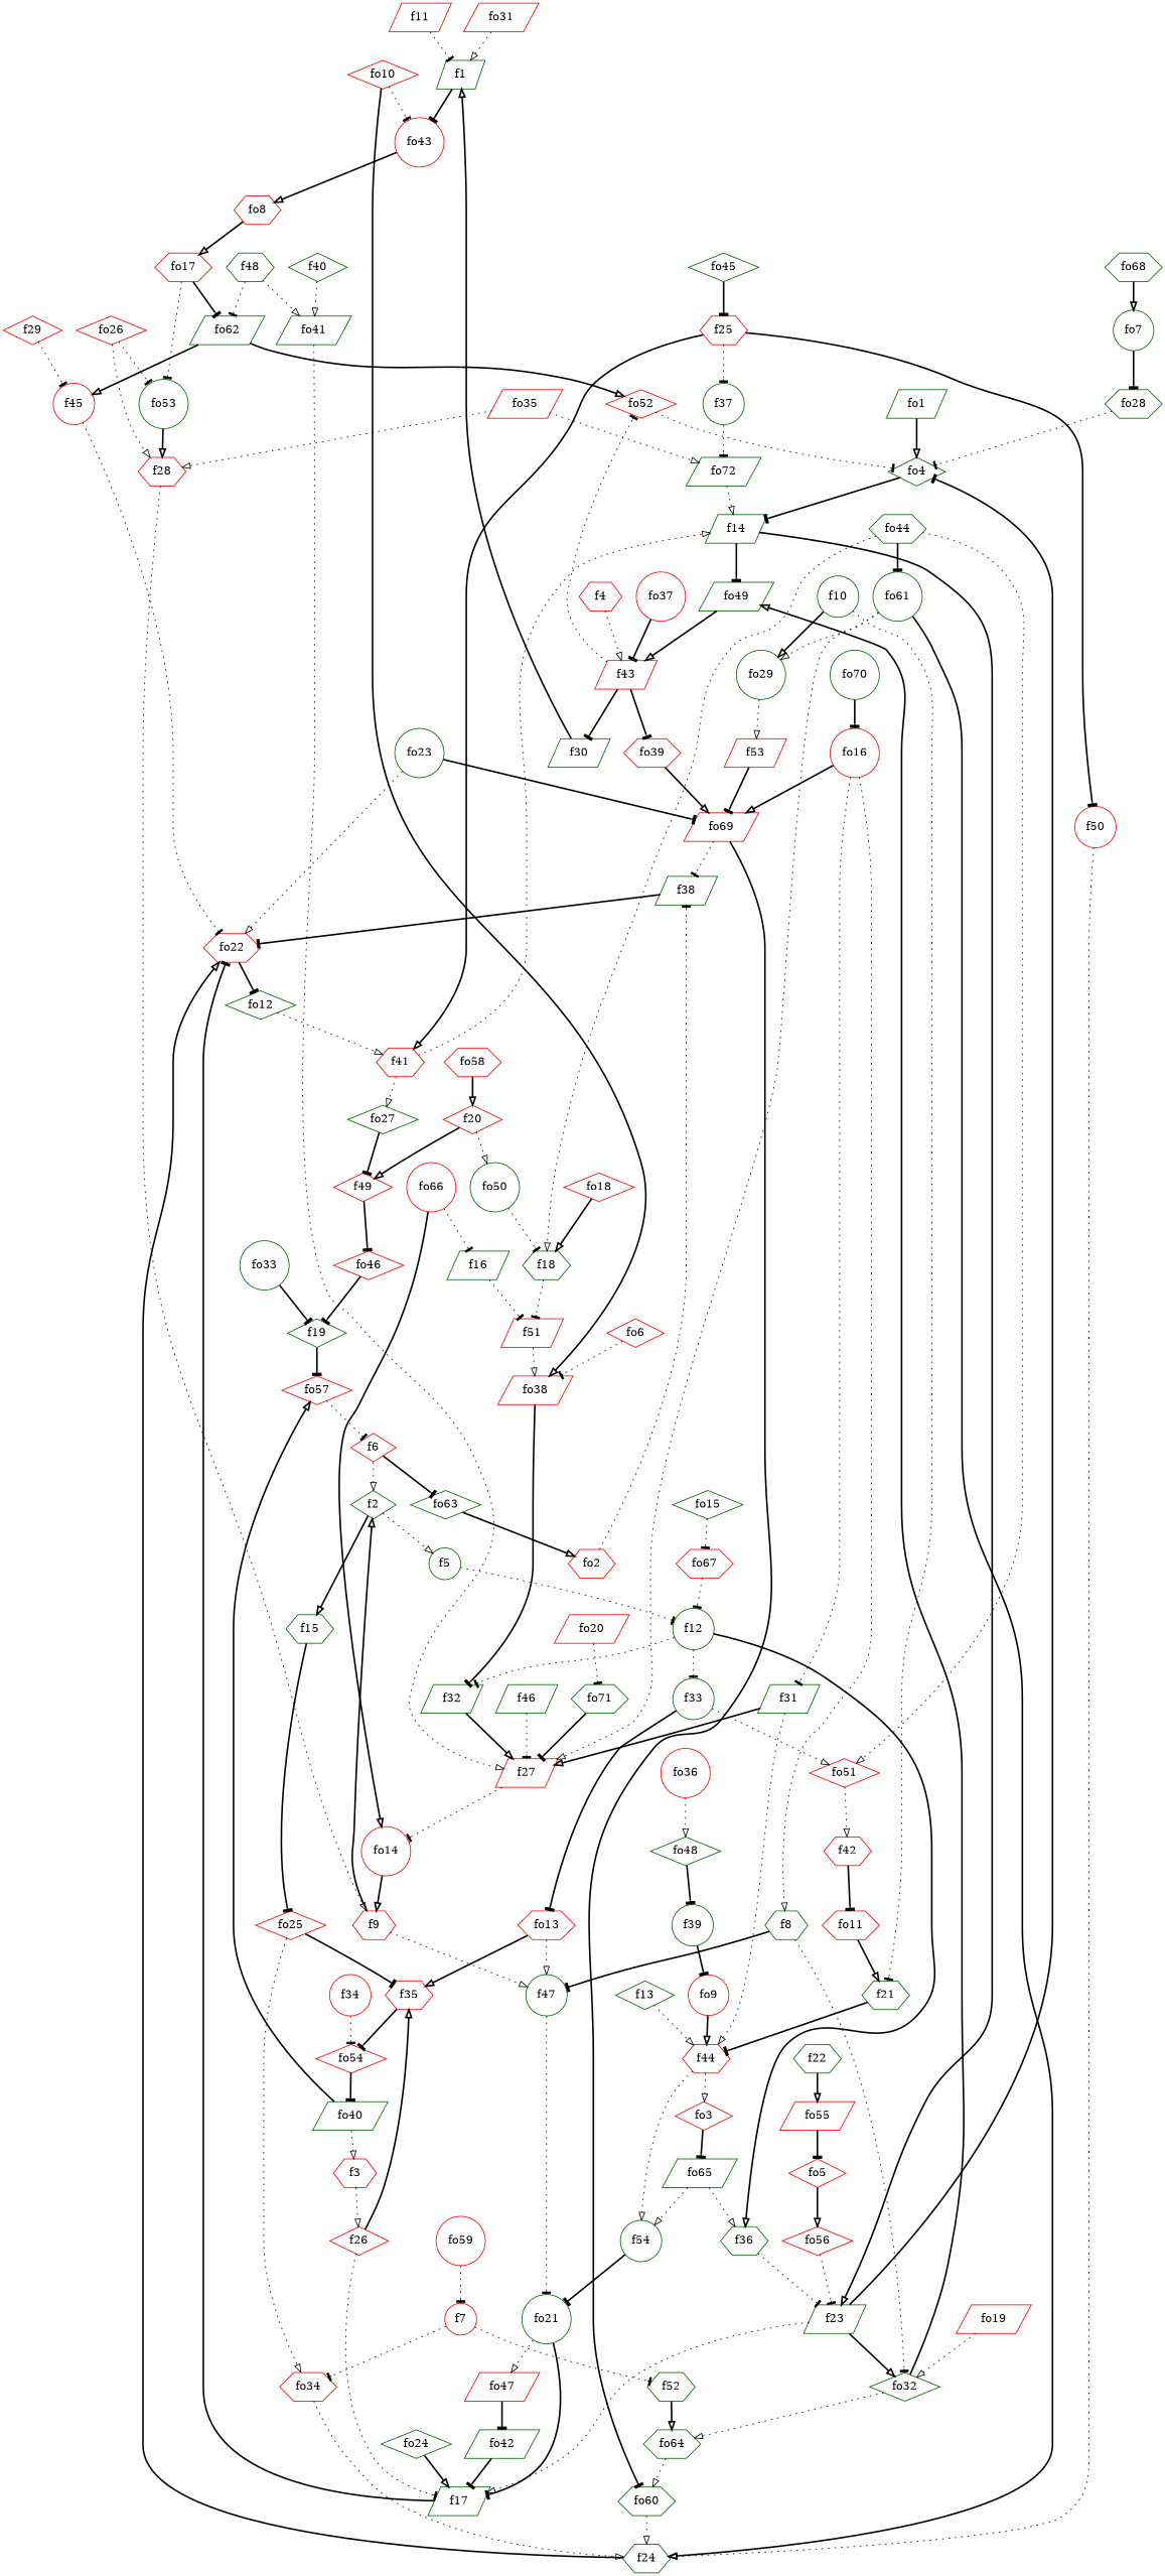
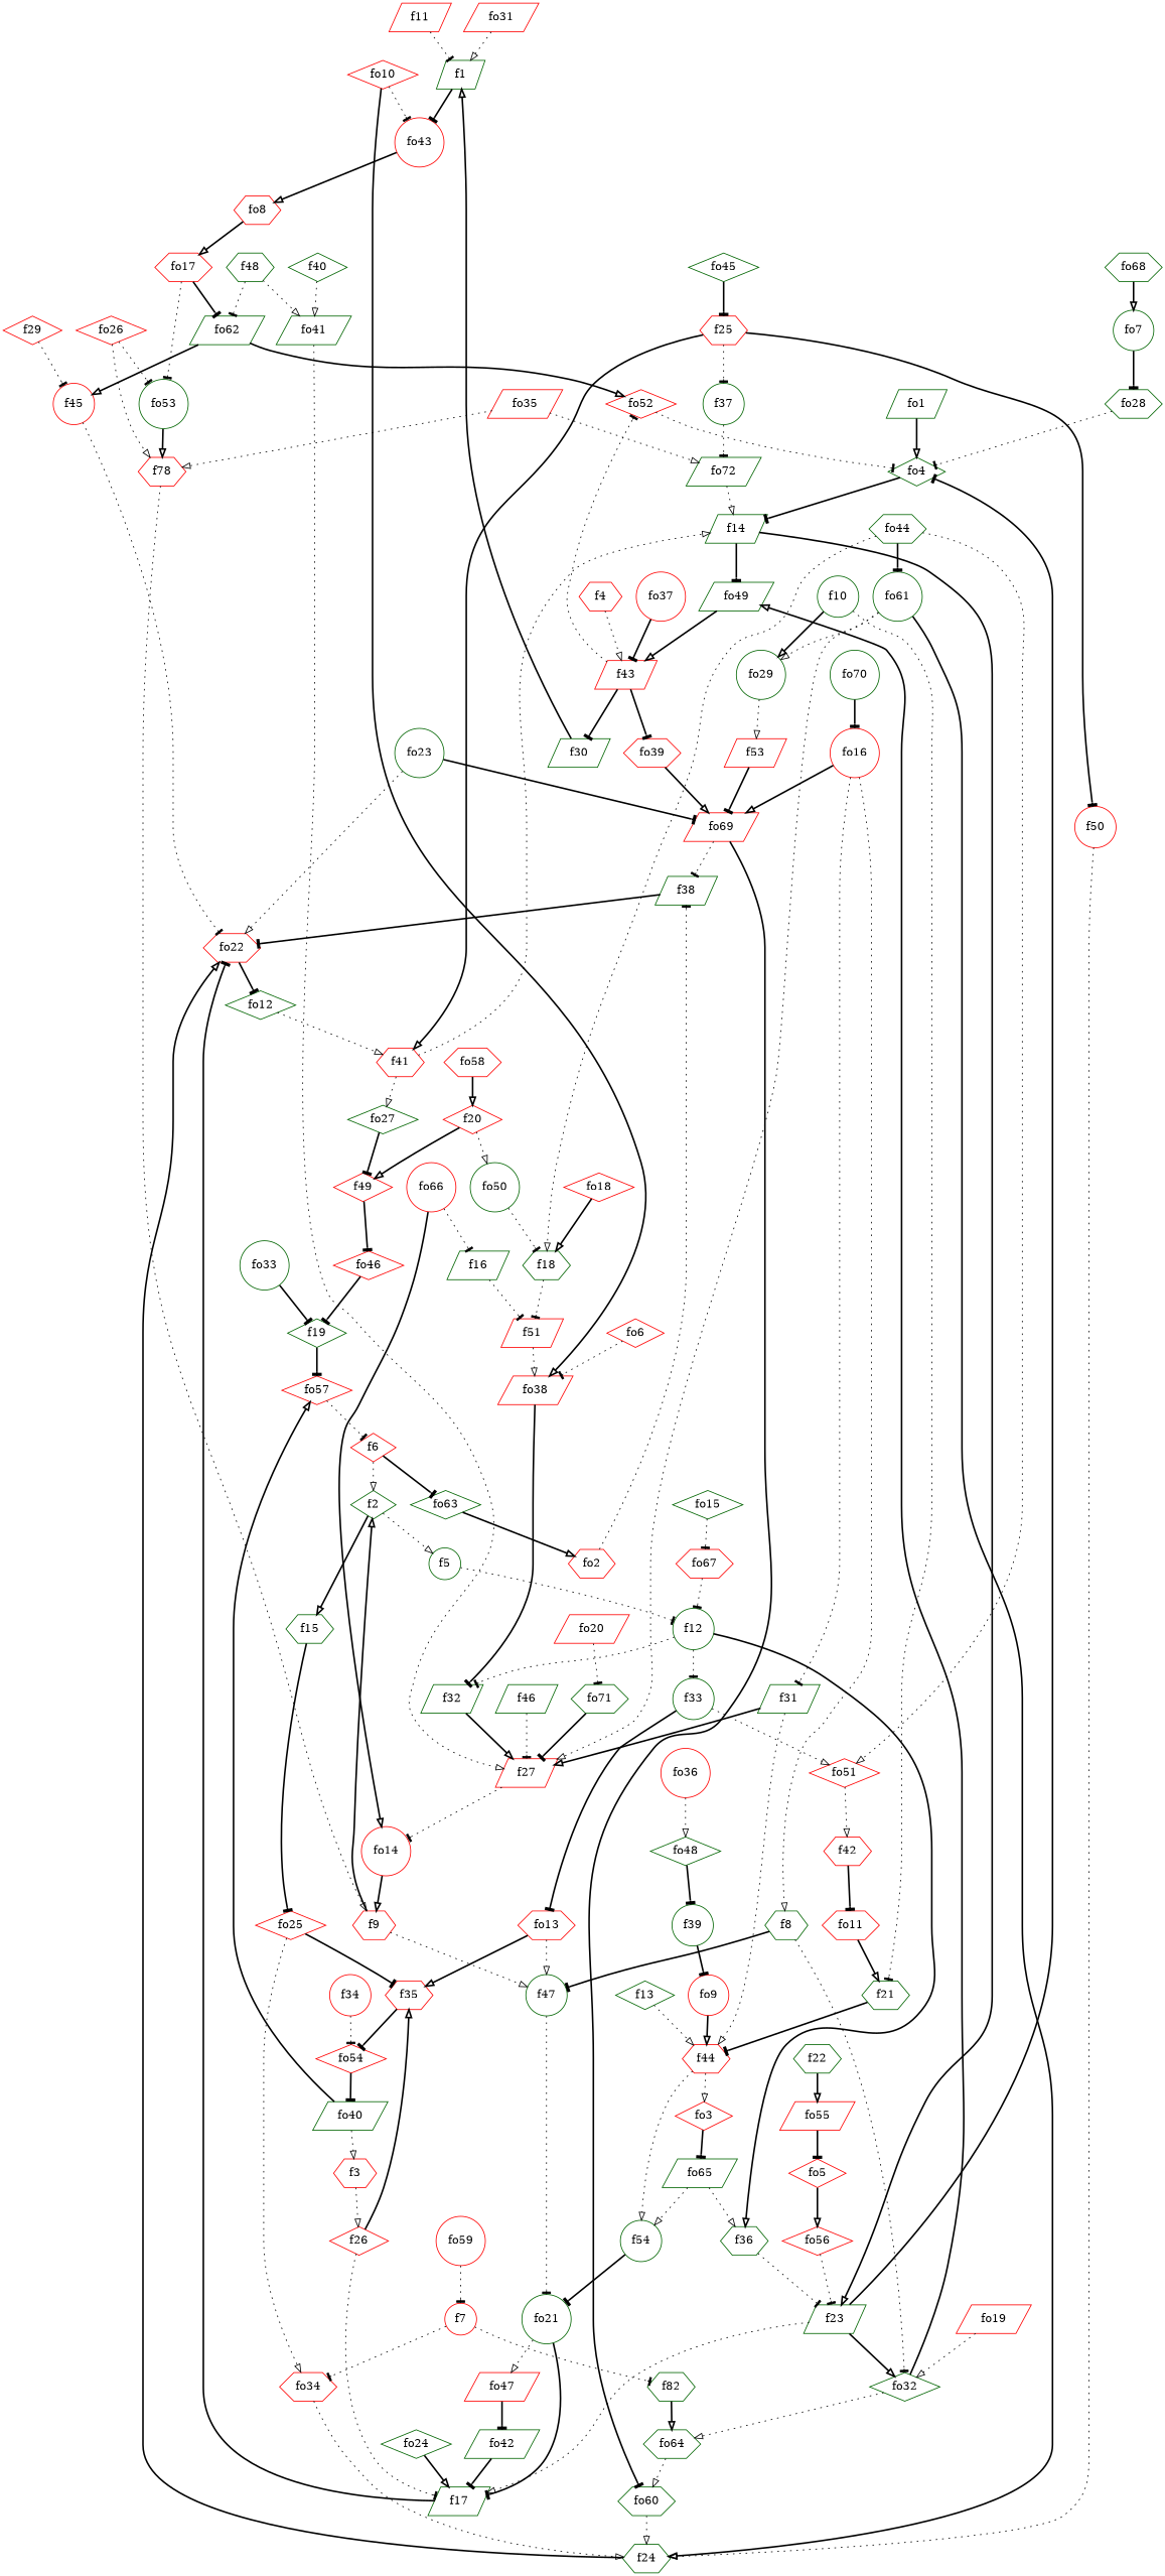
  strict digraph {
    fontname="DejaVu Serif"
    node [color=darkgreen fontname="DejaVu Serif" shape=hexagon]
    edge [arrowhead=onormal fontname="DejaVu Serif" style=dotted weight=2]
    f1 [shape=parallelogram]
    fo43 [color=red shape=circle]
    fo8 [color=red]
    f2 [shape=diamond]
    f5 [shape=circle]
    f15
    f12 [shape=circle]
    fo25 [color=red shape=diamond]
    f3 [color=red]
    f26 [color=red shape=diamond]
    f17 [shape=parallelogram]
    f35 [color=red]
    f4 [color=red]
    f43 [color=red shape=parallelogram]
    f30 [shape=parallelogram]
    fo39 [color=red]
    fo52 [color=red shape=diamond]
    f32 [shape=parallelogram]
    f33 [shape=circle]
    f36
    f6 [color=red shape=diamond]
    fo63 [shape=diamond]
    fo2 [color=red]
    f7 [color=red shape=circle]
-   f52
+   f52 [label=f82]
    fo34 [color=red]
    fo64
    f24
    f47 [shape=circle]
    f8
    fo32 [shape=diamond]
    fo21 [shape=circle]
    fo49 [shape=parallelogram]
    f9 [color=red]
    f10 [shape=circle]
    f21
    fo29 [shape=circle]
    f44 [color=red]
    f53 [color=red shape=parallelogram]
    f11 [color=red shape=parallelogram]
    f27 [color=red shape=parallelogram]
    fo13 [color=red]
    fo51 [color=red shape=diamond]
    f23 [shape=parallelogram]
    f13 [shape=diamond]
    f54 [shape=circle]
    fo3 [color=red shape=diamond]
    f14 [shape=parallelogram]
    fo4 [shape=diamond]
    f16 [shape=parallelogram]
    f51 [color=red shape=parallelogram]
    fo38 [color=red shape=parallelogram]
    fo22 [color=red]
    fo12 [shape=diamond]
    f18
    f19 [shape=diamond]
    fo57 [color=red shape=diamond]
    f20 [color=red shape=diamond]
    f49 [color=red shape=diamond]
    fo50 [shape=circle]
    fo46 [color=red shape=diamond]
    fo55 [color=red shape=parallelogram]
    f22
    fo5 [color=red shape=diamond]
    f25 [color=red]
    f37 [shape=circle]
    f41 [color=red]
    f50 [color=red shape=circle]
    fo72 [shape=parallelogram]
    fo27 [shape=diamond]
    fo54 [color=red shape=diamond]
    fo14 [color=red shape=circle]
-   f28 [color=red]
+   f28 [color=red label=f78]
    f29 [color=red shape=diamond]
    f45 [color=red shape=circle]
    f31 [shape=parallelogram]
    f42 [color=red]
    f34 [color=red shape=circle]
    fo40 [shape=parallelogram]
    f38 [shape=parallelogram]
    f39 [shape=circle]
    fo9 [color=red shape=circle]
    f40 [shape=diamond]
    fo41 [shape=parallelogram]
    fo11 [color=red]
    fo69 [color=red shape=parallelogram]
    fo65 [shape=parallelogram]
    f46 [shape=parallelogram]
    fo47 [color=red shape=parallelogram]
    f48
    fo62 [shape=parallelogram]
    fo60
    fo1 [shape=parallelogram]
    fo56 [color=red shape=diamond]
    fo6 [color=red shape=diamond]
    fo7 [shape=circle]
    fo28
    fo17 [color=red]
    fo53 [shape=circle]
    fo10 [color=red shape=diamond]
    fo15 [shape=diamond]
    fo67 [color=red]
    fo16 [color=red shape=circle]
    fo18 [color=red shape=diamond]
    fo19 [color=red shape=parallelogram]
    fo20 [color=red shape=parallelogram]
    fo71
    fo42 [shape=parallelogram]
    fo23 [shape=circle]
    fo24 [shape=diamond]
    fo26 [color=red shape=diamond]
    fo36 [color=red shape=circle]
    fo48 [shape=diamond]
    fo31 [color=red shape=parallelogram]
    fo33 [shape=circle]
    fo35 [color=red shape=parallelogram]
    fo37 [color=red shape=circle]
    fo44
    fo61 [shape=circle]
    fo45 [shape=diamond]
    fo58 [color=red]
    fo59 [color=red shape=circle]
    fo66 [color=red shape=circle]
    fo68
    fo70 [shape=circle]
    f1 -> fo43 [arrowhead=tee style=bold]
    fo43 -> fo8 [style=bold]
    fo8 -> fo17 [style=bold]
    f2 -> f5
    f2 -> f15 [style=bold]
    f5 -> f12 [arrowhead=tee]
    f15 -> fo25 [arrowhead=tee style=bold]
    f12 -> f32 [arrowhead=tee]
    f12 -> f33 [arrowhead=tee]
    f12 -> f36 [style=bold]
    fo25 -> f35 [arrowhead=tee style=bold]
    fo25 -> fo34
    f3 -> f26
    f26 -> f17 [arrowhead=tee]
    f26 -> f35 [style=bold]
    f17 -> fo22 [arrowhead=tee style=bold]
    f35 -> fo54 [arrowhead=tee style=bold]
    f4 -> f43
    f43 -> f30 [arrowhead=tee style=bold]
    f43 -> fo39 [arrowhead=tee style=bold]
    f43 -> fo52 [arrowhead=tee]
    f30 -> f1 [style=bold]
    fo39 -> fo69 [style=bold]
    fo52 -> fo4 [arrowhead=tee]
    f32 -> f27 [style=bold]
    f33 -> fo13 [arrowhead=tee style=bold]
    f33 -> fo51
    f36 -> f23 [arrowhead=tee]
    f6 -> f2
    f6 -> fo63 [arrowhead=tee style=bold]
    fo63 -> fo2 [style=bold]
    fo2 -> f38 [arrowhead=tee]
    f7 -> f52 [arrowhead=tee]
    f7 -> fo34 [arrowhead=tee]
    f52 -> fo64 [style=bold]
    fo34 -> f24
    fo64 -> fo60
    f24 -> fo22 [style=bold]
    f47 -> fo21 [arrowhead=tee]
    f8 -> f47 [arrowhead=tee style=bold]
    f8 -> fo32 [arrowhead=tee]
    fo32 -> fo64
    fo32 -> fo49 [style=bold]
    fo21 -> f17 [arrowhead=tee style=bold]
    fo21 -> fo47
    fo49 -> f43 [style=bold]
    f9 -> f2 [style=bold]
    f9 -> f47
    f10 -> f21 [arrowhead=tee]
    f10 -> fo29 [style=bold]
    f21 -> f44 [arrowhead=tee style=bold]
    fo29 -> f53
    f44 -> f54
    f44 -> fo3
    f53 -> fo69 [arrowhead=tee style=bold]
    f11 -> f1 [arrowhead=tee]
    f27 -> fo14 [arrowhead=tee]
    fo13 -> f35 [style=bold]
    fo13 -> f47
    fo51 -> f42
    f23 -> f17
    f23 -> fo32 [style=bold]
    f23 -> fo4 [arrowhead=tee style=bold]
    f13 -> f44
    f54 -> fo21 [arrowhead=tee style=bold]
    fo3 -> fo65 [arrowhead=tee style=bold]
    f14 -> fo49 [arrowhead=tee style=bold]
    f14 -> f23 [style=bold]
    fo4 -> f14 [arrowhead=tee style=bold]
    f16 -> f51 [arrowhead=tee]
    f51 -> fo38
    fo38 -> f32 [arrowhead=tee style=bold]
    fo22 -> fo12 [arrowhead=tee style=bold]
    fo12 -> f41
    f18 -> f51 [arrowhead=tee]
    f19 -> fo57 [arrowhead=tee style=bold]
    fo57 -> f6 [arrowhead=tee]
    f20 -> f49 [style=bold]
    f20 -> fo50
    f49 -> fo46 [arrowhead=tee style=bold]
    fo50 -> f18 [arrowhead=tee]
    fo46 -> f19 [arrowhead=tee style=bold]
    fo55 -> fo5 [arrowhead=tee style=bold]
    f22 -> fo55 [style=bold]
    fo5 -> fo56 [style=bold]
    f25 -> f37 [arrowhead=tee]
    f25 -> f41 [style=bold]
    f25 -> f50 [arrowhead=tee style=bold]
    f37 -> fo72 [arrowhead=tee]
    f41 -> f14
    f41 -> fo27
    f50 -> f24
    fo72 -> f14
    fo27 -> f49 [arrowhead=tee style=bold]
    fo54 -> fo40 [arrowhead=tee style=bold]
    fo14 -> f9 [style=bold]
    f28 -> f9
    f29 -> f45 [arrowhead=tee]
    f45 -> fo22 [arrowhead=tee]
    f31 -> f44
    f31 -> f27 [style=bold]
    f42 -> fo11 [arrowhead=tee style=bold]
    f34 -> fo54 [arrowhead=tee]
    fo40 -> f3
    fo40 -> fo57 [style=bold]
    f38 -> fo22 [arrowhead=tee style=bold]
    f39 -> fo9 [arrowhead=tee style=bold]
    fo9 -> f44 [style=bold]
    f40 -> fo41
    fo41 -> f27
    fo11 -> f21 [style=bold]
    fo69 -> f38 [arrowhead=tee]
    fo69 -> fo60 [arrowhead=tee style=bold]
    fo65 -> f36
    fo65 -> f54
    f46 -> f27 [arrowhead=tee]
    fo47 -> fo42 [arrowhead=tee style=bold]
    f48 -> fo41
    f48 -> fo62 [arrowhead=tee]
    fo62 -> fo52 [style=bold]
    fo62 -> f45 [style=bold]
    fo60 -> f24
    fo1 -> fo4 [style=bold]
    fo56 -> f23 [arrowhead=tee]
    fo6 -> fo38 [arrowhead=tee]
    fo7 -> fo28 [arrowhead=tee style=bold]
    fo28 -> fo4 [arrowhead=tee]
    fo17 -> fo62 [arrowhead=tee style=bold]
    fo17 -> fo53 [arrowhead=tee]
    fo53 -> f28 [style=bold]
    fo10 -> fo43 [arrowhead=tee]
    fo10 -> fo38 [style=bold]
    fo15 -> fo67 [arrowhead=tee]
    fo67 -> f12 [arrowhead=tee]
    fo16 -> f8
    fo16 -> f31 [arrowhead=tee]
    fo16 -> fo69 [style=bold]
    fo18 -> f18 [style=bold]
    fo19 -> fo32
    fo20 -> fo71 [arrowhead=tee]
    fo71 -> f27 [arrowhead=tee style=bold]
    fo42 -> f17 [arrowhead=tee style=bold]
    fo23 -> fo22
    fo23 -> fo69 [arrowhead=tee style=bold]
    fo24 -> f17 [style=bold]
    fo26 -> f28
    fo26 -> fo53 [arrowhead=tee]
    fo36 -> fo48
    fo48 -> f39 [arrowhead=tee style=bold]
    fo31 -> f1
    fo33 -> f19 [arrowhead=tee style=bold]
    fo35 -> fo72
    fo35 -> f28
    fo37 -> f43 [arrowhead=tee style=bold]
    fo44 -> fo51
    fo44 -> f18
    fo44 -> fo61 [arrowhead=tee style=bold]
    fo61 -> f24 [style=bold]
    fo61 -> fo29
    fo61 -> f27
    fo45 -> f25 [arrowhead=tee style=bold]
    fo58 -> f20 [style=bold]
    fo59 -> f7 [arrowhead=tee]
    fo66 -> f16 [arrowhead=tee]
    fo66 -> fo14 [style=bold]
    fo68 -> fo7 [style=bold]
    fo70 -> fo16 [arrowhead=tee style=bold]
  }
